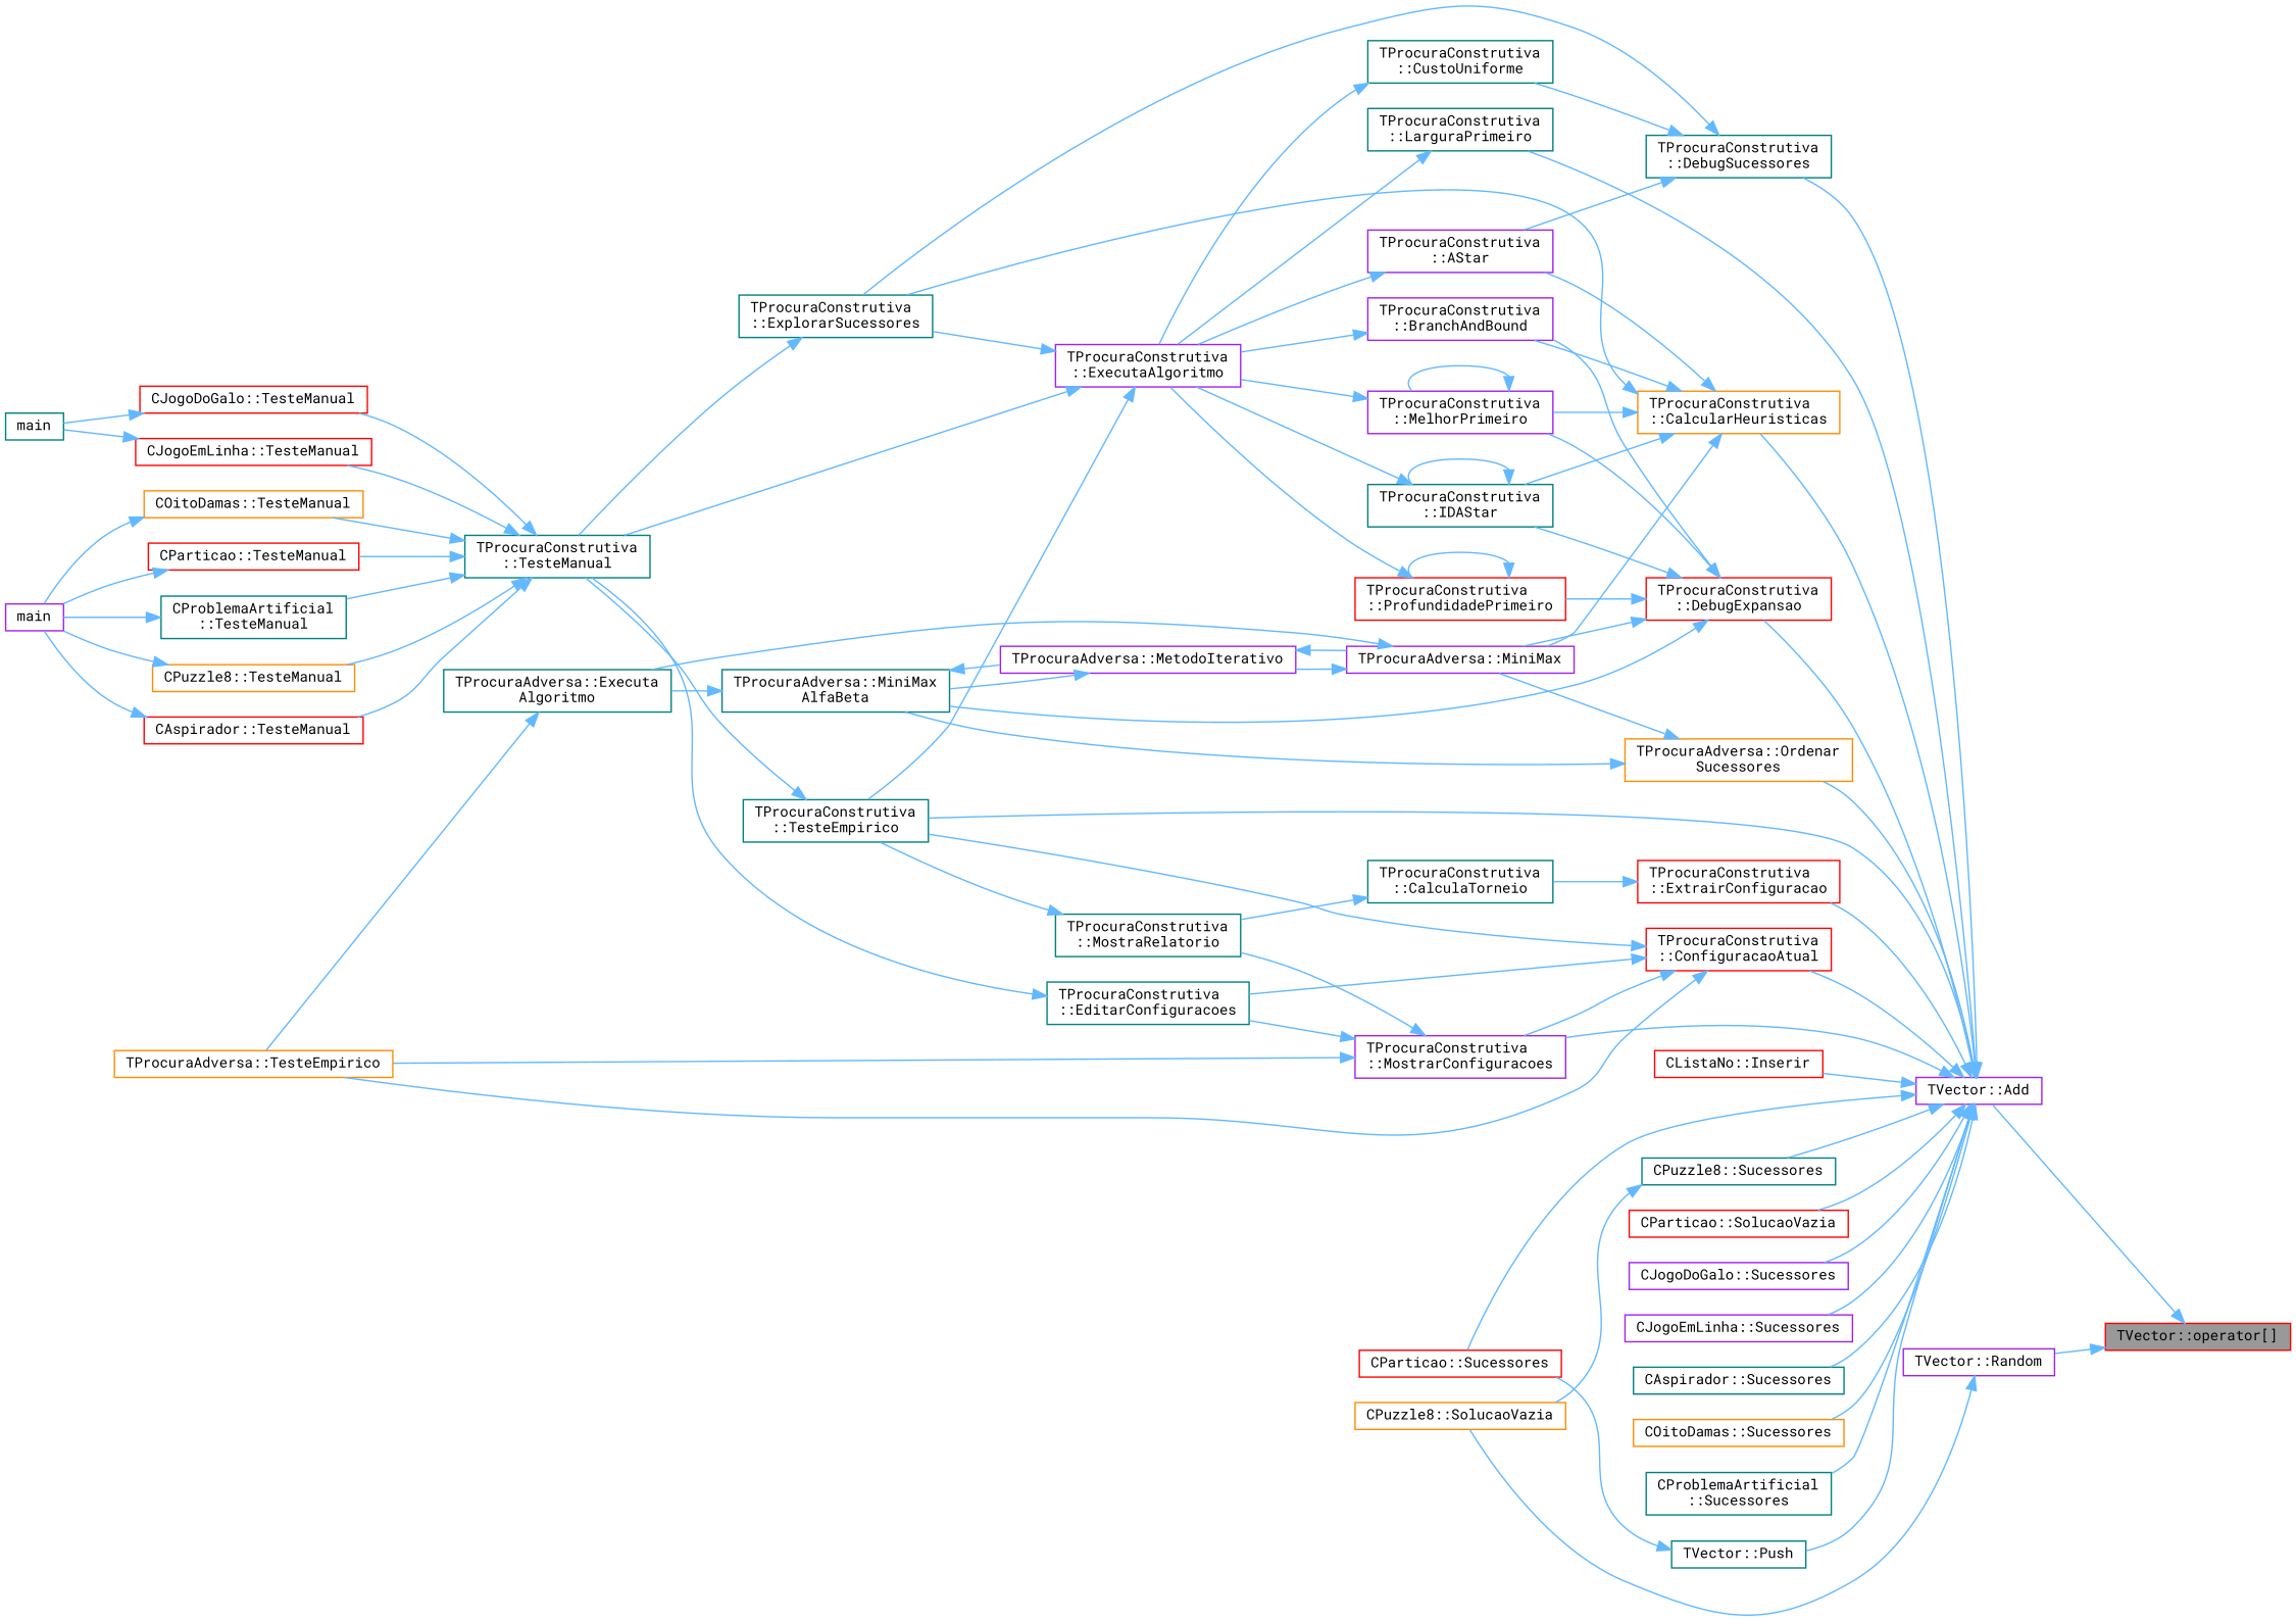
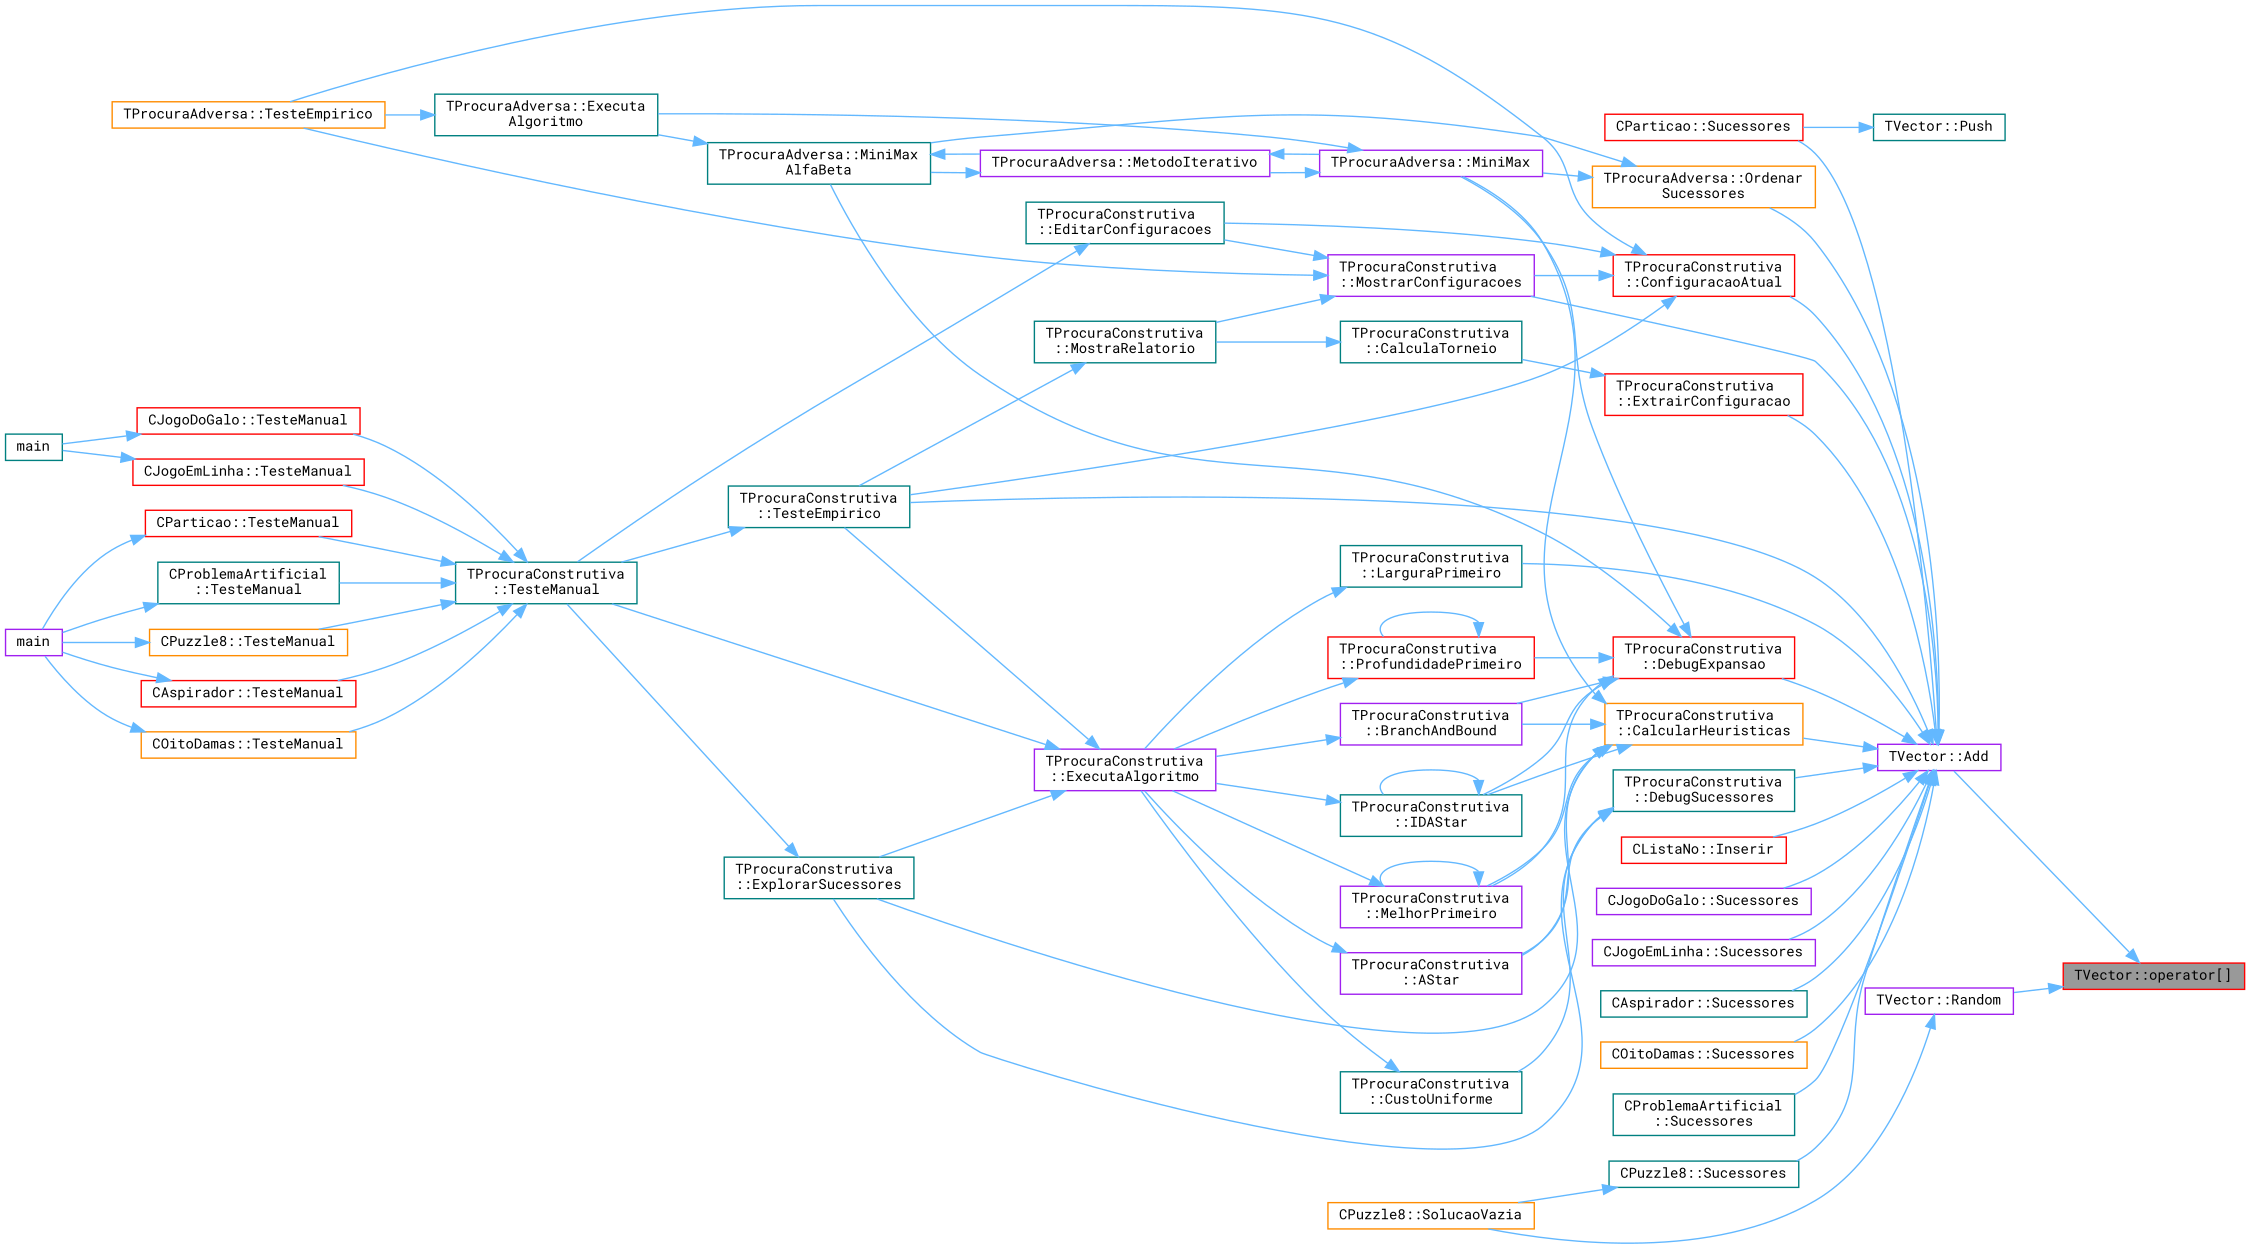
  digraph {
    fontname="Roboto Mono"
    rankdir=RL
    node [color=teal fillcolor=white fontname="Roboto Mono" fontsize=10 shape=box style=filled]
    edge [color=steelblue1 dir=back fontname="Roboto Mono" fontsize=10 labelfontname=Helvetica labelfontsize=10 style=solid]
    n1 [color=red fillcolor=grey60 fontcolor=black height=0.2 label="TVector::operator[]" width=0.4]
    n2 [color=purple height=0.2 label="TVector::Add" width=0.4]
    n3 [color=purple height=0.2 label="TVector::Random" width=0.4]
    n4 [color=darkorange height=0.2 label="TProcuraConstrutiva\l::CalcularHeuristicas" width=0.4]
    n5 [height=0.2 label="TProcuraConstrutiva\l::TesteEmpirico" width=0.4]
    n6 [color=darkorange height=0.2 label="TProcuraAdversa::Ordenar\lSucessores" width=0.4]
    n7 [color=red height=0.2 label="TProcuraConstrutiva\l::ConfiguracaoAtual" width=0.4]
    n8 [color=purple height=0.2 label="TProcuraConstrutiva\l::MostrarConfiguracoes" width=0.4]
    n9 [color=red height=0.2 label="TProcuraConstrutiva\l::DebugExpansao" width=0.4]
    n10 [height=0.2 label="TProcuraConstrutiva\l::DebugSucessores" width=0.4]
    n11 [color=red height=0.2 label="TProcuraConstrutiva\l::ExtrairConfiguracao" width=0.4]
    n12 [color=red height=0.2 label="CListaNo::Inserir" width=0.4]
    n13 [height=0.2 label="TProcuraConstrutiva\l::LarguraPrimeiro" width=0.4]
    n14 [height=0.2 label="TVector::Push" width=0.4]
    n15 [color=red height=0.2 label="CParticao::Sucessores" width=0.4]
-   n16 [color=red height=0.2 label="CParticao::SolucaoVazia" width=0.4]
    n17 [color=purple height=0.2 label="CJogoDoGalo::Sucessores" width=0.4]
    n18 [color=purple height=0.2 label="CJogoEmLinha::Sucessores" width=0.4]
    n19 [height=0.2 label="CAspirador::Sucessores" width=0.4]
    n20 [color=darkorange height=0.2 label="COitoDamas::Sucessores" width=0.4]
    n21 [height=0.2 label="CProblemaArtificial\l::Sucessores" width=0.4]
    n22 [height=0.2 label="CPuzzle8::Sucessores" width=0.4]
    n23 [color=darkorange height=0.2 label="CPuzzle8::SolucaoVazia" width=0.4]
    n24 [color=purple height=0.2 label="TProcuraConstrutiva\l::AStar" width=0.4]
    n25 [height=0.2 label="TProcuraConstrutiva\l::ExplorarSucessores" width=0.4]
    n26 [color=purple height=0.2 label="TProcuraConstrutiva\l::BranchAndBound" width=0.4]
    n27 [height=0.2 label="TProcuraConstrutiva\l::IDAStar" width=0.4]
    n28 [color=purple height=0.2 label="TProcuraConstrutiva\l::MelhorPrimeiro" width=0.4]
    n29 [color=purple height=0.2 label="TProcuraAdversa::MiniMax" width=0.4]
    n30 [height=0.2 label="TProcuraConstrutiva\l::TesteManual" width=0.4]
    n31 [height=0.2 label="TProcuraAdversa::MiniMax\lAlfaBeta" width=0.4]
    n32 [color=darkorange height=0.2 label="TProcuraAdversa::TesteEmpirico" width=0.4]
    n33 [height=0.2 label="TProcuraConstrutiva\l::EditarConfiguracoes" width=0.4]
    n34 [height=0.2 label="TProcuraConstrutiva\l::MostraRelatorio" width=0.4]
    n35 [color=red height=0.2 label="TProcuraConstrutiva\l::ProfundidadePrimeiro" width=0.4]
    n36 [height=0.2 label="TProcuraConstrutiva\l::CustoUniforme" width=0.4]
    n37 [height=0.2 label="TProcuraConstrutiva\l::CalculaTorneio" width=0.4]
    n38 [color=purple height=0.2 label="TProcuraConstrutiva\l::ExecutaAlgoritmo" width=0.4]
    n39 [color=red height=0.2 label="CJogoDoGalo::TesteManual" width=0.4]
    n40 [color=red height=0.2 label="CJogoEmLinha::TesteManual" width=0.4]
    n41 [color=red height=0.2 label="CAspirador::TesteManual" width=0.4]
    n42 [color=darkorange height=0.2 label="COitoDamas::TesteManual" width=0.4]
    n43 [color=red height=0.2 label="CParticao::TesteManual" width=0.4]
    n44 [height=0.2 label="CProblemaArtificial\l::TesteManual" width=0.4]
    n45 [color=darkorange height=0.2 label="CPuzzle8::TesteManual" width=0.4]
    n46 [height=0.2 label=main width=0.4]
    n47 [color=purple height=0.2 label=main width=0.4]
    n48 [height=0.2 label="TProcuraAdversa::Executa\lAlgoritmo" width=0.4]
    n49 [color=purple height=0.2 label="TProcuraAdversa::MetodoIterativo" width=0.4]
    n1 -> n2
    n1 -> n3
    n2 -> n4
    n2 -> n5
    n2 -> n6
    n2 -> n7
    n2 -> n8
    n2 -> n9
    n2 -> n10
    n2 -> n11
    n2 -> n12
    n2 -> n13
-   n2 -> n14
    n2 -> n15
-   n2 -> n16
    n2 -> n17
    n2 -> n18
    n2 -> n19
    n2 -> n20
    n2 -> n21
    n2 -> n22
    n3 -> n23
    n4 -> n24
    n4 -> n25
    n4 -> n26
    n4 -> n27
    n4 -> n28
    n4 -> n29
    n5 -> n30
    n6 -> n29
    n6 -> n31
    n7 -> n5
    n7 -> n8
    n7 -> n32
    n7 -> n33
    n8 -> n32
    n8 -> n33
    n8 -> n34
    n9 -> n26
    n9 -> n27
    n9 -> n28
    n9 -> n29
    n9 -> n31
    n9 -> n35
    n10 -> n24
    n10 -> n25
    n10 -> n36
    n11 -> n37
    n13 -> n38
    n14 -> n15
    n22 -> n23
    n24 -> n38
    n25 -> n30
    n26 -> n38
    n27 -> n27
    n27 -> n38
    n28 -> n28
    n28 -> n38
    n29 -> n48
    n29 -> n49
    n30 -> n39
    n30 -> n40
    n30 -> n41
    n30 -> n42
    n30 -> n43
    n30 -> n44
    n30 -> n45
    n31 -> n48
    n31 -> n49
    n33 -> n30
    n34 -> n5
    n35 -> n35
    n35 -> n38
    n36 -> n38
    n37 -> n34
    n38 -> n5
    n38 -> n25
    n38 -> n30
    n39 -> n46
    n40 -> n46
    n41 -> n47
    n42 -> n47
    n43 -> n47
    n44 -> n47
    n45 -> n47
    n48 -> n32
    n49 -> n29
    n49 -> n31
  }
